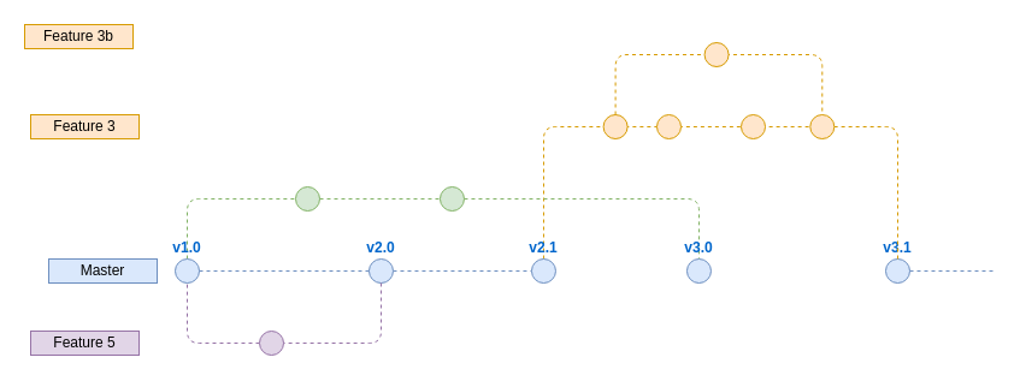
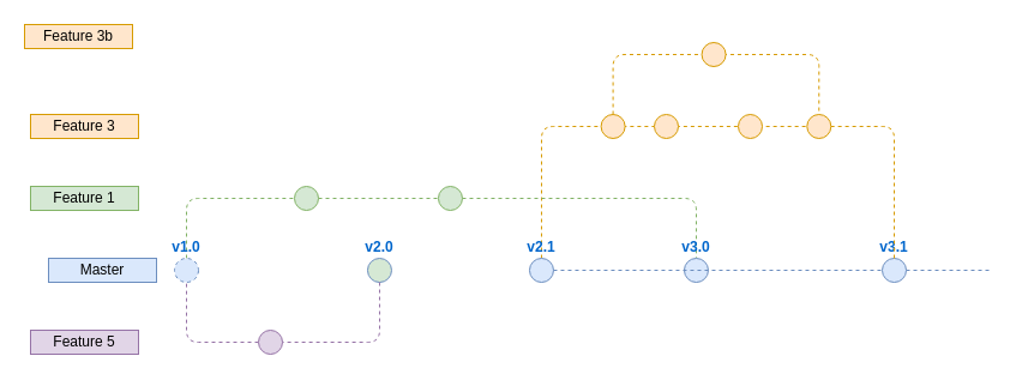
  <mxCell id="0" />
  <mxCell id="1" parent="0" />
  <mxCell id="2" value="" style="edgeStyle=orthogonalEdgeStyle;rounded=1;orthogonalLoop=1;jettySize=auto;html=1;dashed=1;endArrow=none;endFill=0;fontSize=10;fontColor=#FFB570;fillColor=#ffe6cc;strokeColor=#d79b00;exitX=0.5;exitY=0;exitDx=0;exitDy=0;entryX=0;entryY=0.5;entryDx=0;entryDy=0;" edge="1" parent="1" source="19" target="26"><mxGeometry relative="1" as="geometry"><Array as="points" /><mxPoint x="450.97" y="235" as="sourcePoint" /><mxPoint x="619.66" y="75" as="targetPoint" /></mxGeometry></mxCell>
  <mxCell id="3" style="edgeStyle=orthogonalEdgeStyle;rounded=1;orthogonalLoop=1;jettySize=auto;html=1;dashed=1;endArrow=none;endFill=0;fontSize=10;fontColor=#FFB570;fillColor=#ffe6cc;strokeColor=#d79b00;exitX=0.5;exitY=0;exitDx=0;exitDy=0;startArrow=none;" edge="1" parent="1" source="30" target="26"><mxGeometry relative="1" as="geometry"><Array as="points"><mxPoint x="625" y="105" /></Array><mxPoint x="665" y="135" as="sourcePoint" /><mxPoint x="424.97" y="85" as="targetPoint" /></mxGeometry></mxCell>
  <mxCell id="4" value="" style="endArrow=none;dashed=1;html=1;fillColor=#dae8fc;strokeColor=#6c8ebf;startArrow=none;" parent="1" source="23" edge="1"><mxGeometry width="50" height="50" relative="1" as="geometry"><mxPoint x="155" y="225" as="sourcePoint" /><mxPoint x="825" y="225" as="targetPoint" /></mxGeometry></mxCell>
  <mxCell id="5" style="edgeStyle=orthogonalEdgeStyle;rounded=1;orthogonalLoop=1;jettySize=auto;html=1;dashed=1;endArrow=none;endFill=0;fillColor=#d5e8d4;strokeColor=#82b366;" parent="1" source="6" target="8" edge="1"><mxGeometry relative="1" as="geometry"><Array as="points"><mxPoint x="155" y="165" /></Array></mxGeometry></mxCell>
- <mxCell id="6" value="v1.0" style="ellipse;whiteSpace=wrap;html=1;aspect=fixed;fillColor=#dae8fc;strokeColor=#6c8ebf;fontStyle=1;labelPosition=center;verticalLabelPosition=top;align=center;verticalAlign=bottom;fontColor=#0066CC;" parent="1" vertex="1"><mxGeometry x="145" y="215" width="20" height="20" as="geometry" /></mxCell>
- <mxCell id="7" value="" style="endArrow=none;dashed=1;html=1;fillColor=#dae8fc;strokeColor=#6c8ebf;" parent="1" source="13" target="19" edge="1"><mxGeometry width="50" height="50" relative="1" as="geometry"><mxPoint x="165" y="225" as="sourcePoint" /><mxPoint x="815" y="225" as="targetPoint" /></mxGeometry></mxCell>
+ <mxCell id="6" value="v1.0" style="ellipse;whiteSpace=wrap;html=1;aspect=fixed;fillColor=#dae8fc;strokeColor=#6c8ebf;fontStyle=1;labelPosition=center;verticalLabelPosition=top;align=center;verticalAlign=bottom;fontColor=#0066CC;dashed=1;" parent="1" vertex="1"><mxGeometry x="145" y="215" width="20" height="20" as="geometry" /></mxCell>
  <mxCell id="8" value="" style="ellipse;whiteSpace=wrap;html=1;aspect=fixed;fillColor=#d5e8d4;strokeColor=#82b366;" parent="1" vertex="1"><mxGeometry x="245" y="155" width="20" height="20" as="geometry" /></mxCell>
+ <mxCell id="9" value="Feature 1" style="text;html=1;strokeColor=#82b366;fillColor=#d5e8d4;align=center;verticalAlign=middle;whiteSpace=wrap;rounded=0;" parent="1" vertex="1"><mxGeometry x="25" y="155" width="90" height="20" as="geometry" /></mxCell>
  <mxCell id="10" value="" style="ellipse;whiteSpace=wrap;html=1;aspect=fixed;fillColor=#d5e8d4;strokeColor=#82b366;" parent="1" vertex="1"><mxGeometry x="364.97" y="155" width="20" height="20" as="geometry" /></mxCell>
  <mxCell id="11" style="edgeStyle=orthogonalEdgeStyle;rounded=1;orthogonalLoop=1;jettySize=auto;html=1;dashed=1;endArrow=none;endFill=0;fillColor=#d5e8d4;strokeColor=#82b366;" parent="1" source="8" target="10" edge="1"><mxGeometry relative="1" as="geometry"><mxPoint x="795" y="355" as="targetPoint" /><mxPoint x="225" y="355" as="sourcePoint" /></mxGeometry></mxCell>
  <mxCell id="12" style="edgeStyle=orthogonalEdgeStyle;rounded=1;orthogonalLoop=1;jettySize=auto;html=1;dashed=1;endArrow=none;endFill=0;fillColor=#d5e8d4;strokeColor=#82b366;" parent="1" source="10" target="21" edge="1"><mxGeometry relative="1" as="geometry"><mxPoint x="795" y="355" as="targetPoint" /><mxPoint x="355" y="355" as="sourcePoint" /></mxGeometry></mxCell>
- <mxCell id="13" value="v2.0" style="ellipse;whiteSpace=wrap;html=1;aspect=fixed;fillColor=#dae8fc;strokeColor=#6c8ebf;fontStyle=1;labelPosition=center;verticalLabelPosition=top;align=center;verticalAlign=bottom;fontColor=#0066CC;" parent="1" vertex="1"><mxGeometry x="305.97" y="215" width="20" height="20" as="geometry" /></mxCell>
- <mxCell id="14" value="" style="endArrow=none;dashed=1;html=1;fillColor=#dae8fc;strokeColor=#6c8ebf;" parent="1" source="6" target="13" edge="1"><mxGeometry width="50" height="50" relative="1" as="geometry"><mxPoint x="165" y="225" as="sourcePoint" /><mxPoint x="805" y="225" as="targetPoint" /><Array as="points" /></mxGeometry></mxCell>
+ <mxCell id="13" value="v2.0" style="ellipse;whiteSpace=wrap;html=1;aspect=fixed;fillColor=#d5e8d4;strokeColor=#6c8ebf;fontStyle=1;labelPosition=center;verticalLabelPosition=top;align=center;verticalAlign=bottom;fontColor=#0066CC;" parent="1" vertex="1"><mxGeometry x="305.97" y="215" width="20" height="20" as="geometry" /></mxCell>
  <mxCell id="15" value="Feature 3" style="text;html=1;strokeColor=#d79b00;fillColor=#ffe6cc;align=center;verticalAlign=middle;whiteSpace=wrap;rounded=0;fontSize=12;" parent="1" vertex="1"><mxGeometry x="25" y="95" width="90" height="20" as="geometry" /></mxCell>
  <mxCell id="16" style="edgeStyle=orthogonalEdgeStyle;rounded=1;orthogonalLoop=1;jettySize=auto;html=1;dashed=1;endArrow=none;endFill=0;fontSize=10;fontColor=#FFB570;fillColor=#e1d5e7;strokeColor=#9673a6;entryX=0.5;entryY=1;entryDx=0;entryDy=0;" parent="1" source="18" target="6" edge="1"><mxGeometry relative="1" as="geometry" /></mxCell>
  <mxCell id="17" value="Feature 5" style="text;html=1;strokeColor=#9673a6;fillColor=#e1d5e7;align=center;verticalAlign=middle;whiteSpace=wrap;rounded=0;" parent="1" vertex="1"><mxGeometry x="25" y="275" width="90" height="20" as="geometry" /></mxCell>
  <mxCell id="18" value="" style="ellipse;whiteSpace=wrap;html=1;aspect=fixed;fontSize=10;fillColor=#e1d5e7;strokeColor=#9673a6;" parent="1" vertex="1"><mxGeometry x="215" y="275" width="20" height="20" as="geometry" /></mxCell>
  <mxCell id="19" value="v2.1" style="ellipse;whiteSpace=wrap;html=1;aspect=fixed;fillColor=#dae8fc;strokeColor=#6c8ebf;fontStyle=1;labelPosition=center;verticalLabelPosition=top;align=center;verticalAlign=bottom;fontColor=#0066CC;" parent="1" vertex="1"><mxGeometry x="440.97" y="215" width="20" height="20" as="geometry" /></mxCell>
  <mxCell id="20" style="edgeStyle=orthogonalEdgeStyle;rounded=1;orthogonalLoop=1;jettySize=auto;html=1;dashed=1;endArrow=none;endFill=0;fontSize=10;fontColor=#FFB570;fillColor=#e1d5e7;strokeColor=#9673a6;entryX=1;entryY=0.5;entryDx=0;entryDy=0;exitX=0.5;exitY=1;exitDx=0;exitDy=0;" edge="1" parent="1" source="13" target="18"><mxGeometry relative="1" as="geometry"><mxPoint x="225" y="345" as="sourcePoint" /><mxPoint x="165" y="265" as="targetPoint" /></mxGeometry></mxCell>
  <mxCell id="21" value="v3.0" style="ellipse;whiteSpace=wrap;html=1;aspect=fixed;fillColor=#dae8fc;strokeColor=#6c8ebf;fontStyle=1;labelPosition=center;verticalLabelPosition=top;align=center;verticalAlign=bottom;fontColor=#0066CC;" vertex="1" parent="1"><mxGeometry x="569.97" y="215" width="20" height="20" as="geometry" /></mxCell>
  <mxCell id="22" value="Master" style="text;html=1;strokeColor=#6c8ebf;fillColor=#dae8fc;align=center;verticalAlign=middle;whiteSpace=wrap;rounded=0;" vertex="1" parent="1"><mxGeometry x="40" y="215" width="90" height="20" as="geometry" /></mxCell>
  <mxCell id="23" value="v3.1" style="ellipse;whiteSpace=wrap;html=1;aspect=fixed;fillColor=#dae8fc;strokeColor=#6c8ebf;fontStyle=1;labelPosition=center;verticalLabelPosition=top;align=center;verticalAlign=bottom;fontColor=#0066CC;" vertex="1" parent="1"><mxGeometry x="735" y="215" width="20" height="20" as="geometry" /></mxCell>
+ <mxCell id="24" value="" style="endArrow=none;dashed=1;html=1;fillColor=#dae8fc;strokeColor=#6c8ebf;" edge="1" parent="1" source="19" target="23"><mxGeometry width="50" height="50" relative="1" as="geometry"><mxPoint x="460.97" y="225" as="sourcePoint" /><mxPoint x="935" y="225" as="targetPoint" /></mxGeometry></mxCell>
  <mxCell id="25" value="" style="ellipse;whiteSpace=wrap;html=1;aspect=fixed;fontSize=10;fillColor=#ffe6cc;strokeColor=#d79b00;" vertex="1" parent="1"><mxGeometry x="500.6" y="95" width="20" height="20" as="geometry" /></mxCell>
  <mxCell id="26" value="" style="ellipse;whiteSpace=wrap;html=1;aspect=fixed;fontSize=10;fillColor=#ffe6cc;strokeColor=#d79b00;" vertex="1" parent="1"><mxGeometry x="545" y="95" width="20" height="20" as="geometry" /></mxCell>
  <mxCell id="27" value="Feature 3b" style="text;html=1;strokeColor=#d79b00;fillColor=#ffe6cc;align=center;verticalAlign=middle;whiteSpace=wrap;rounded=0;fontSize=12;" vertex="1" parent="1"><mxGeometry x="20" y="20" width="90" height="20" as="geometry" /></mxCell>
  <mxCell id="28" value="" style="edgeStyle=orthogonalEdgeStyle;rounded=1;orthogonalLoop=1;jettySize=auto;html=1;dashed=1;endArrow=none;endFill=0;fontSize=10;fontColor=#FFB570;fillColor=#ffe6cc;strokeColor=#d79b00;exitX=0.5;exitY=0;exitDx=0;exitDy=0;entryX=0.5;entryY=0;entryDx=0;entryDy=0;" edge="1" parent="1" source="25" target="32"><mxGeometry relative="1" as="geometry"><Array as="points"><mxPoint x="511" y="45" /><mxPoint x="682" y="45" /></Array><mxPoint x="620.48" y="45" as="sourcePoint" /><mxPoint x="744.08" y="-85" as="targetPoint" /></mxGeometry></mxCell>
  <mxCell id="29" value="" style="ellipse;whiteSpace=wrap;html=1;aspect=fixed;fontSize=10;fillColor=#ffe6cc;strokeColor=#d79b00;" vertex="1" parent="1"><mxGeometry x="584.57" y="35" width="20" height="20" as="geometry" /></mxCell>
  <mxCell id="30" value="" style="ellipse;whiteSpace=wrap;html=1;aspect=fixed;fontSize=10;fillColor=#ffe6cc;strokeColor=#d79b00;" vertex="1" parent="1"><mxGeometry x="615" y="95" width="20" height="20" as="geometry" /></mxCell>
  <mxCell id="31" value="" style="edgeStyle=orthogonalEdgeStyle;rounded=1;orthogonalLoop=1;jettySize=auto;html=1;dashed=1;endArrow=none;endFill=0;fontSize=10;fontColor=#FFB570;fillColor=#ffe6cc;strokeColor=#d79b00;exitX=0.5;exitY=0;exitDx=0;exitDy=0;" edge="1" parent="1" source="23" target="30"><mxGeometry relative="1" as="geometry"><Array as="points"><mxPoint x="745" y="105" /></Array><mxPoint x="745" y="235" as="sourcePoint" /><mxPoint x="594.57" y="105" as="targetPoint" /></mxGeometry></mxCell>
  <mxCell id="32" value="" style="ellipse;whiteSpace=wrap;html=1;aspect=fixed;fontSize=10;fillColor=#ffe6cc;strokeColor=#d79b00;" vertex="1" parent="1"><mxGeometry x="672.29" y="95" width="20" height="20" as="geometry" /></mxCell>
